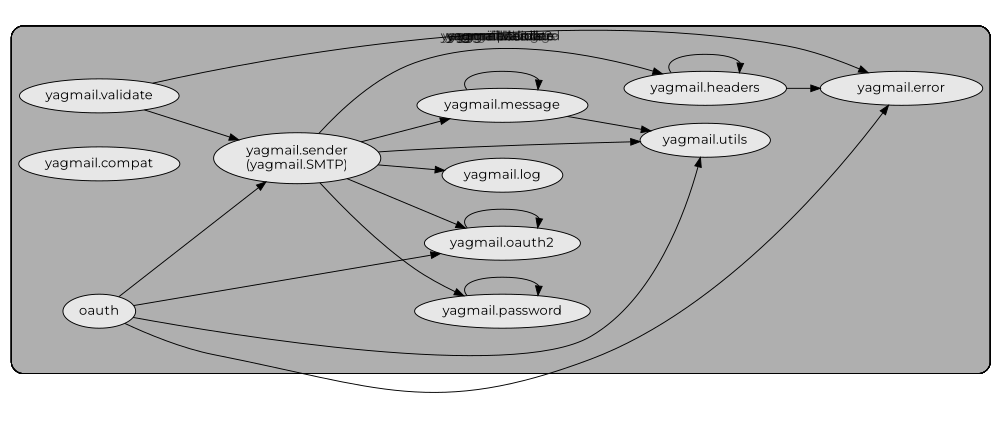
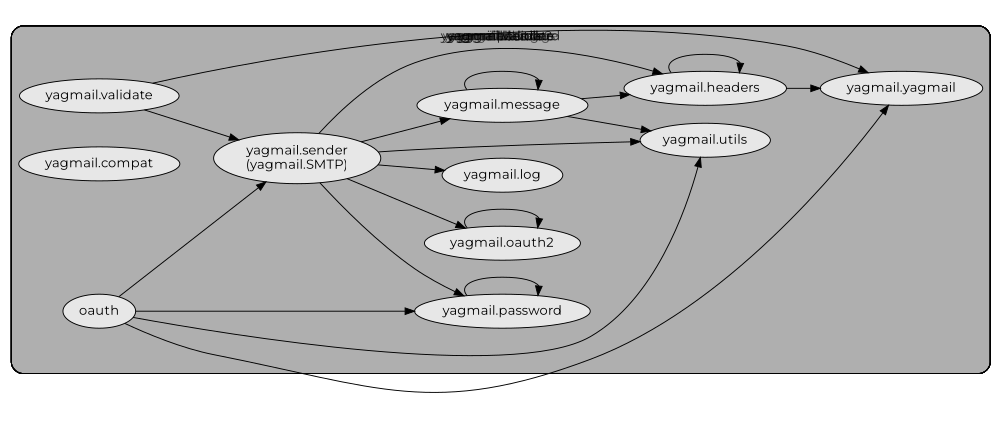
  digraph {
    clusterrank=local
    fontname=Montserrat
    rankdir=LR
    node [fillcolor="#ffffffb2" fontcolor="#000000" fontname=Montserrat style=filled]
    edge [color="#000000" fontname=Montserrat style=solid]
    n1 [group=0 label=oauth]
    n2 [group=1 label="yagmail.compat"]
-   n3 [group=2 label="yagmail.error"]
+   n3 [group=2 label="yagmail.yagmail"]
    n4 [group=3 label="yagmail.headers"]
    n5 [group=4 label="yagmail.log"]
    n6 [group=5 label="yagmail.message"]
    n7 [group=6 label="yagmail.oauth2"]
    n8 [group=7 label="yagmail.password"]
    n9 [group=8 label="yagmail.sender\n(yagmail.SMTP)"]
    n10 [group=9 label="yagmail.utils"]
    n11 [group=10 label="yagmail.validate"]
    subgraph cluster_1 {
      fillcolor="#80808018"
      style="filled,rounded"
      n1
      n2
      n3
      n4
      n5
      n6
      n7
      n8
      n9
      n10
      n11
      subgraph cluster_2 {
        fillcolor="#80808018"
        label="yagmail.error"
        style="filled,rounded"
      }
      subgraph cluster_3 {
        fillcolor="#80808018"
        label="yagmail.headers"
        style="filled,rounded"
      }
      subgraph cluster_4 {
        fillcolor="#80808018"
        label="yagmail.log"
        style="filled,rounded"
      }
      subgraph cluster_5 {
        fillcolor="#80808018"
        label="yagmail.message"
        style="filled,rounded"
      }
      subgraph cluster_6 {
        fillcolor="#80808018"
        label="yagmail.oauth2"
        style="filled,rounded"
      }
      subgraph cluster_7 {
        fillcolor="#80808018"
        label="yagmail.password"
        style="filled,rounded"
      }
      subgraph cluster_8 {
        fillcolor="#80808018"
        label="yagmail.sender"
        style="filled,rounded"
      }
      subgraph cluster_9 {
        fillcolor="#80808018"
        label="yagmail.utils"
        style="filled,rounded"
      }
      subgraph cluster_10 {
        fillcolor="#80808018"
        label="yagmail.validate"
        style="filled,rounded"
      }
    }
    n1 -> n3
-   n1 -> n7
+   n1 -> n8
    n1 -> n9
    n1 -> n10
    n4 -> n3
    n4 -> n4
+   n6 -> n4
    n6 -> n6
    n6 -> n10
    n7 -> n7
    n8 -> n8
    n9 -> n4
    n9 -> n5
    n9 -> n6
    n9 -> n7
    n9 -> n8
    n9 -> n10
    n11 -> n3
    n11 -> n9
  }
